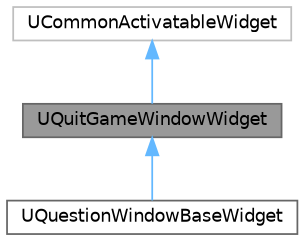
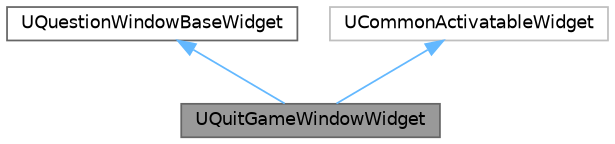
  digraph {
    node [color=gray40 fillcolor=white fontname=Helvetica fontsize=10 shape=box style=filled]
    edge [color=steelblue1 dir=back fontname=Helvetica fontsize=10 labelfontname=Helvetica labelfontsize=10 style=solid]
    n1 [fillcolor=grey60 fontcolor=black height=0.2 label=UQuitGameWindowWidget width=0.4]
    n2 [height=0.2 label=UQuestionWindowBaseWidget width=0.4]
    n3 [color=grey75 height=0.2 label=UCommonActivatableWidget width=0.4]
-   n1 -> n2
+   n2 -> n1
    n3 -> n1
  }
